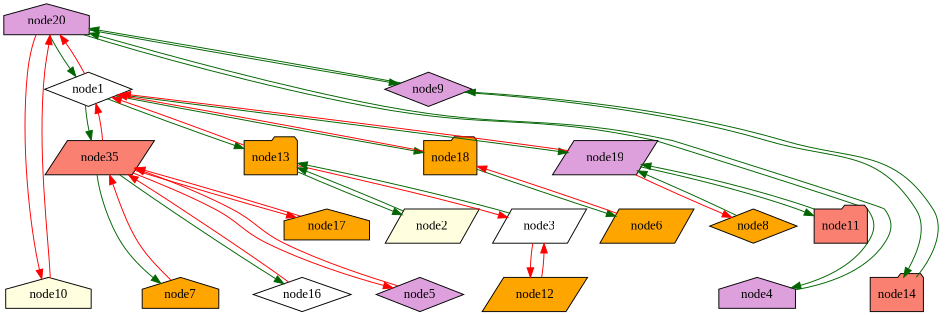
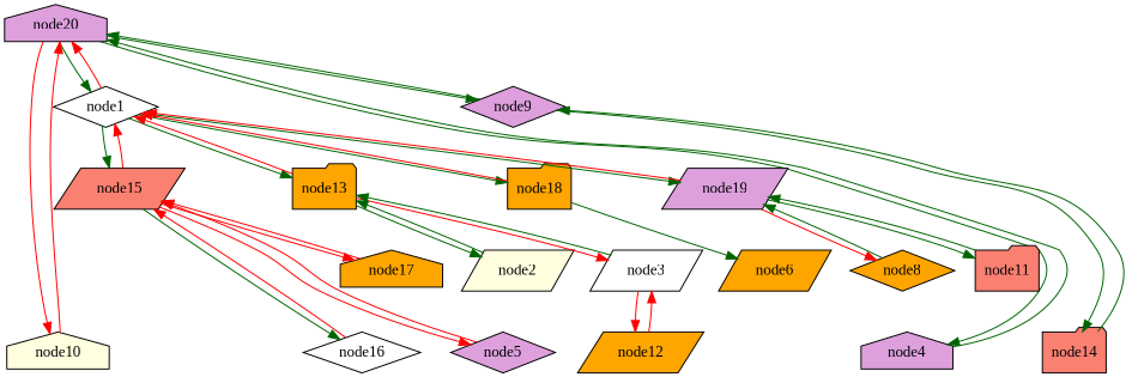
  strict digraph {
    fontname="Liberation Serif"
    node [fillcolor=orange fontname="Liberation Serif" shape=parallelogram style=filled weight=0]
    edge [color=darkgreen fontname="Liberation Serif" weight=0]
    node20 [fillcolor=plum shape=house]
    node10 [fillcolor=lightyellow shape=house]
    node1 [fillcolor=white shape=diamond]
    node4 [fillcolor=plum shape=house]
    node9 [fillcolor=plum shape=diamond]
-   node15 [fillcolor=salmon label=node35]
+   node15 [fillcolor=salmon]
    node13 [shape=folder]
    node18 [shape=folder]
    node19 [fillcolor=plum]
    node14 [fillcolor=salmon shape=folder]
-   node7 [shape=house]
    node16 [fillcolor=white shape=diamond]
    node5 [fillcolor=plum shape=diamond]
    node17 [shape=house]
    node2 [fillcolor=lightyellow]
    node3 [fillcolor=white]
    node6
    node8 [shape=diamond]
    node11 [fillcolor=salmon shape=folder]
    node12
    node20 -> node10 [color=red]
    node20 -> node1
    node20 -> node4
    node20 -> node9
    node10 -> node20 [color=red]
    node1 -> node20 [color=red]
    node1 -> node15
    node1 -> node13
    node1 -> node18
    node1 -> node19
    node4 -> node20
    node9 -> node20
    node9 -> node14
    node15 -> node1 [color=red]
-   node15 -> node7
    node15 -> node16
    node15 -> node5 [color=red]
    node15 -> node17 [color=red]
    node13 -> node1 [color=red]
    node13 -> node2
    node13 -> node3 [color=red]
    node18 -> node1 [color=red]
    node18 -> node6
    node19 -> node1 [color=red]
    node19 -> node8 [color=red]
    node19 -> node11
    node14 -> node9
-   node7 -> node15 [color=red]
    node16 -> node15 [color=red]
    node5 -> node15 [color=red]
    node17 -> node15 [color=red]
    node2 -> node13
    node3 -> node13
    node3 -> node12 [color=red]
-   node6 -> node18 [color=red]
    node8 -> node19
    node11 -> node19
    node12 -> node3 [color=red]
  }
